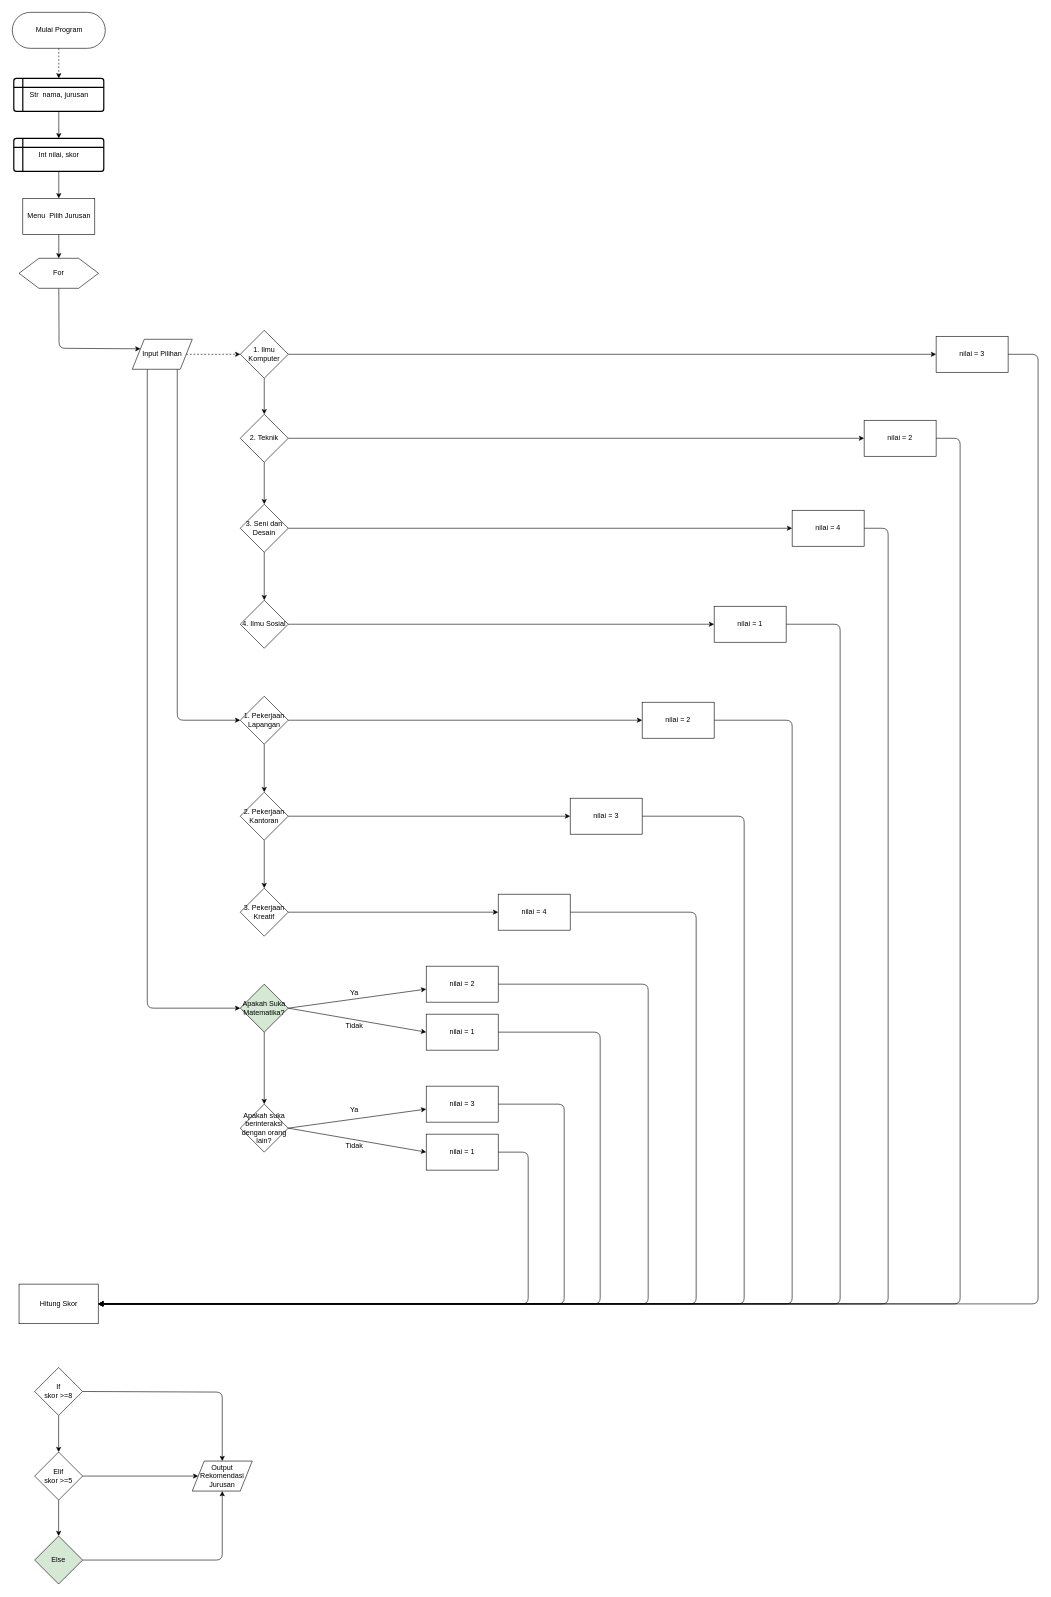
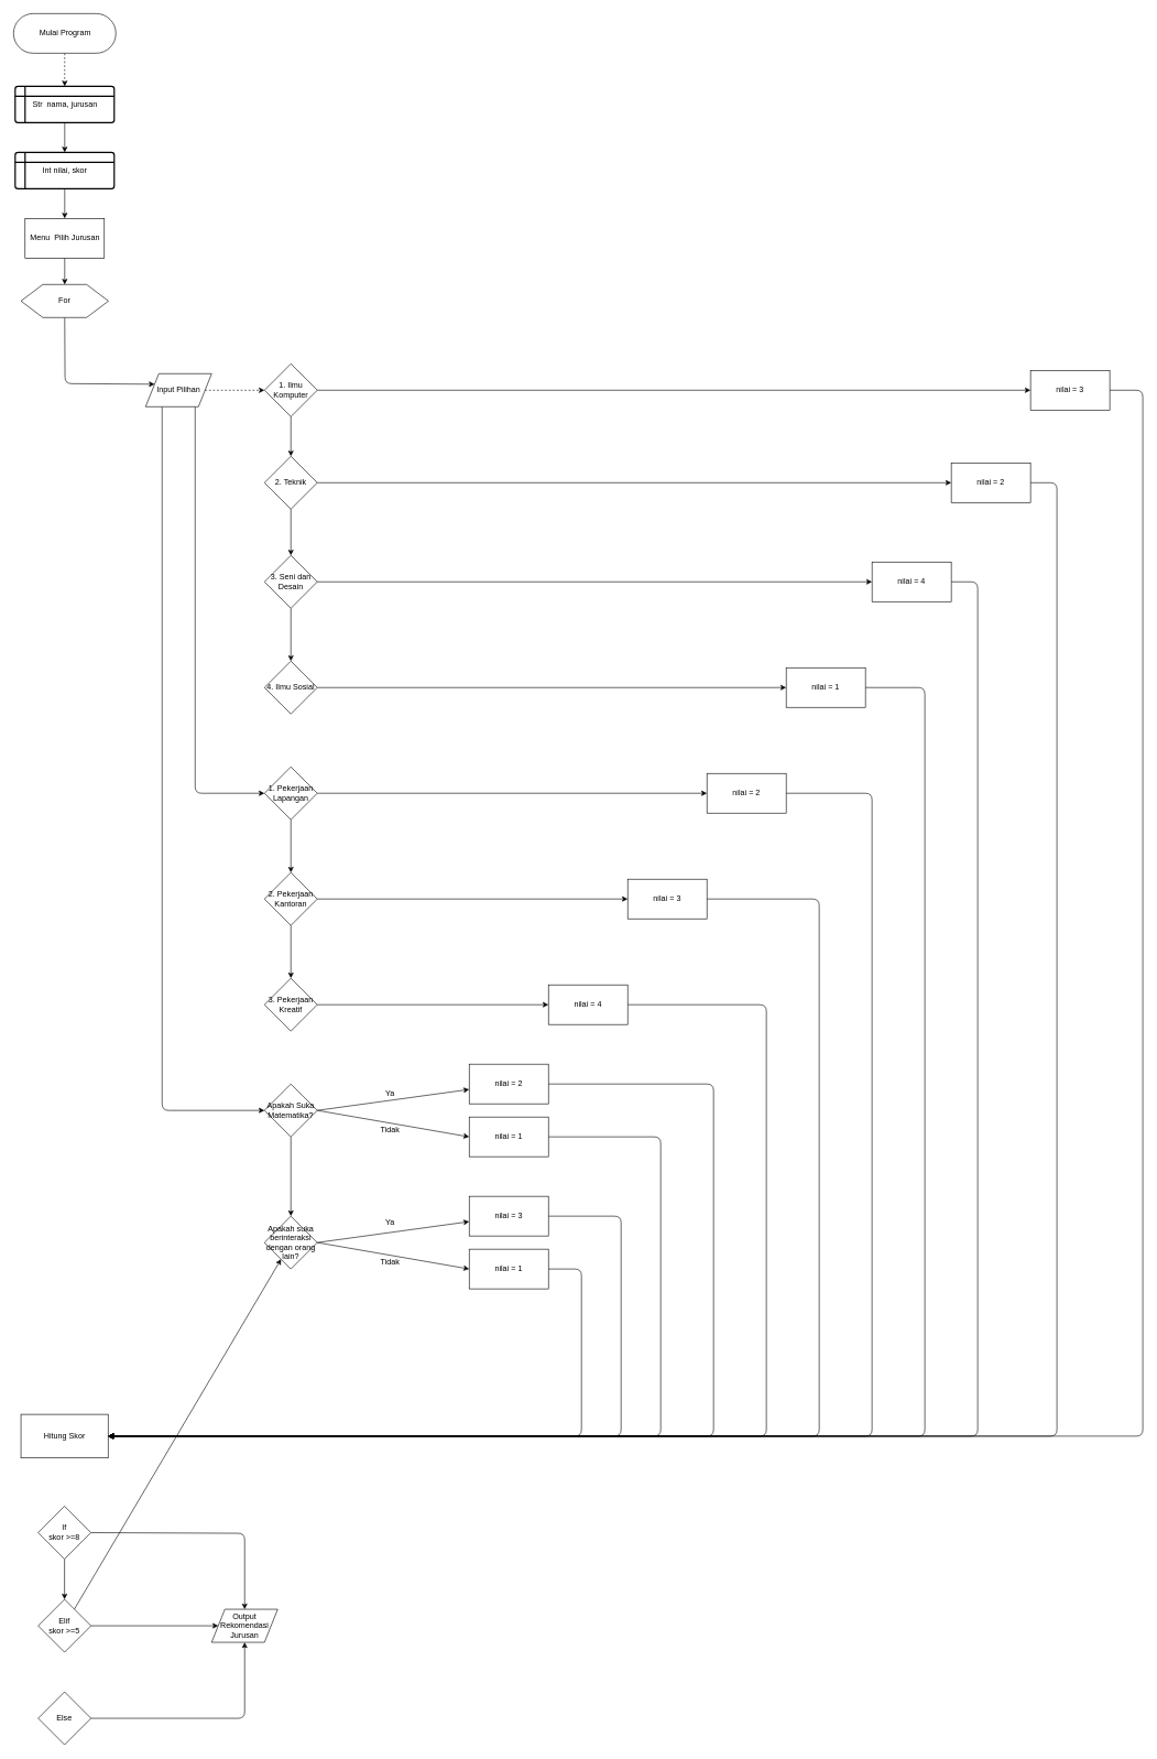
  <mxCell id="0" />
  <mxCell id="1" parent="0" />
  <mxCell id="2" style="edgeStyle=none;html=1;exitX=0.5;exitY=0.5;exitDx=0;exitDy=30;exitPerimeter=0;entryX=0.5;entryY=0;entryDx=0;entryDy=0;dashed=1;" parent="1" source="3" target="5" edge="1"><mxGeometry relative="1" as="geometry" /></mxCell>
  <mxCell id="3" value="Mulai Program" style="html=1;dashed=0;whitespace=wrap;shape=mxgraph.dfd.start" parent="1" vertex="1"><mxGeometry x="20" y="20" width="155" height="60" as="geometry" /></mxCell>
  <mxCell id="4" value="" style="edgeStyle=none;html=1;" parent="1" source="5" target="7" edge="1"><mxGeometry relative="1" as="geometry" /></mxCell>
  <mxCell id="5" value="Str&amp;nbsp; nama, jurusan" style="shape=internalStorage;whiteSpace=wrap;html=1;dx=15;dy=15;rounded=1;arcSize=8;strokeWidth=2;" parent="1" vertex="1"><mxGeometry x="22.5" y="130" width="150" height="55" as="geometry" /></mxCell>
  <mxCell id="6" style="edgeStyle=none;html=1;exitX=0.5;exitY=1;exitDx=0;exitDy=0;entryX=0.5;entryY=0;entryDx=0;entryDy=0;" parent="1" source="7" target="77" edge="1"><mxGeometry relative="1" as="geometry"><mxPoint x="190" y="340" as="targetPoint" /></mxGeometry></mxCell>
  <mxCell id="7" value="Int nilai, skor" style="shape=internalStorage;whiteSpace=wrap;html=1;dx=15;dy=15;rounded=1;arcSize=8;strokeWidth=2;" parent="1" vertex="1"><mxGeometry x="22.5" y="230" width="150" height="55" as="geometry" /></mxCell>
  <mxCell id="8" style="edgeStyle=none;html=1;exitX=0.5;exitY=1;exitDx=0;exitDy=0;entryX=0.5;entryY=0;entryDx=0;entryDy=0;" parent="1" source="77" target="10" edge="1"><mxGeometry relative="1" as="geometry"><mxPoint x="97.5" y="430" as="targetPoint" /><mxPoint x="97.5" y="380" as="sourcePoint" /></mxGeometry></mxCell>
  <mxCell id="9" style="edgeStyle=none;html=1;exitX=0.5;exitY=1;exitDx=0;exitDy=0;entryX=0;entryY=0.25;entryDx=0;entryDy=0;" parent="1" source="10" target="15" edge="1"><mxGeometry relative="1" as="geometry"><mxPoint x="97.5" y="540" as="targetPoint" /><Array as="points"><mxPoint x="98" y="580" /></Array></mxGeometry></mxCell>
  <mxCell id="10" value="For" style="shape=hexagon;perimeter=hexagonPerimeter2;whiteSpace=wrap;html=1;size=0.25" parent="1" vertex="1"><mxGeometry x="31.25" y="430" width="132.5" height="50" as="geometry" /></mxCell>
  <mxCell id="11" value="Hitung Skor" style="html=1;dashed=0;whitespace=wrap;" parent="1" vertex="1"><mxGeometry x="31.25" y="2140" width="132" height="66" as="geometry" /></mxCell>
  <mxCell id="12" value="" style="edgeStyle=none;html=1;dashed=1;" parent="1" source="15" target="18" edge="1"><mxGeometry relative="1" as="geometry" /></mxCell>
  <mxCell id="13" style="edgeStyle=none;html=1;exitX=0.75;exitY=1;exitDx=0;exitDy=0;entryX=0;entryY=0.5;entryDx=0;entryDy=0;" parent="1" source="15" target="46" edge="1"><mxGeometry relative="1" as="geometry"><Array as="points"><mxPoint x="295" y="1200" /></Array></mxGeometry></mxCell>
  <mxCell id="14" style="edgeStyle=none;html=1;exitX=0.25;exitY=1;exitDx=0;exitDy=0;entryX=0;entryY=0.5;entryDx=0;entryDy=0;" parent="1" source="15" target="55" edge="1"><mxGeometry relative="1" as="geometry"><mxPoint x="340" y="1970" as="targetPoint" /><Array as="points"><mxPoint x="245" y="1680" /></Array></mxGeometry></mxCell>
  <mxCell id="15" value="Input Pilihan" style="shape=parallelogram;perimeter=parallelogramPerimeter;whiteSpace=wrap;html=1;dashed=0;" parent="1" vertex="1"><mxGeometry x="220" y="565" width="100" height="50" as="geometry" /></mxCell>
  <mxCell id="16" value="" style="edgeStyle=none;html=1;" parent="1" source="18" target="21" edge="1"><mxGeometry relative="1" as="geometry" /></mxCell>
  <mxCell id="17" value="" style="edgeStyle=none;html=1;" parent="1" source="18" target="26" edge="1"><mxGeometry relative="1" as="geometry" /></mxCell>
  <mxCell id="18" value="1. Ilmu Komputer" style="rhombus;whiteSpace=wrap;html=1;dashed=0;" parent="1" vertex="1"><mxGeometry x="400" y="550" width="80" height="80" as="geometry" /></mxCell>
  <mxCell id="19" value="" style="edgeStyle=none;html=1;" parent="1" source="21" target="24" edge="1"><mxGeometry relative="1" as="geometry" /></mxCell>
  <mxCell id="20" value="" style="edgeStyle=none;html=1;" parent="1" source="21" target="28" edge="1"><mxGeometry relative="1" as="geometry" /></mxCell>
  <mxCell id="21" value="2. Teknik" style="rhombus;whiteSpace=wrap;html=1;dashed=0;" parent="1" vertex="1"><mxGeometry x="400" y="690" width="80" height="80" as="geometry" /></mxCell>
  <mxCell id="22" value="" style="edgeStyle=none;html=1;" parent="1" source="24" target="30" edge="1"><mxGeometry relative="1" as="geometry" /></mxCell>
  <mxCell id="23" value="" style="edgeStyle=none;html=1;" parent="1" source="24" target="41" edge="1"><mxGeometry relative="1" as="geometry" /></mxCell>
  <mxCell id="24" value="3. Seni dan Desain" style="rhombus;whiteSpace=wrap;html=1;dashed=0;" parent="1" vertex="1"><mxGeometry x="400" y="840" width="80" height="80" as="geometry" /></mxCell>
  <mxCell id="25" style="edgeStyle=none;html=1;exitX=1;exitY=0.5;exitDx=0;exitDy=0;entryX=1;entryY=0.5;entryDx=0;entryDy=0;" parent="1" source="26" target="11" edge="1"><mxGeometry relative="1" as="geometry"><mxPoint x="940" y="2328" as="targetPoint" /><Array as="points"><mxPoint x="1730" y="590" /><mxPoint x="1730" y="2173" /></Array></mxGeometry></mxCell>
  <mxCell id="26" value="nilai = 3" style="whiteSpace=wrap;html=1;dashed=0;" parent="1" vertex="1"><mxGeometry x="1560" y="560" width="120" height="60" as="geometry" /></mxCell>
  <mxCell id="27" style="edgeStyle=none;html=1;exitX=1;exitY=0.5;exitDx=0;exitDy=0;entryX=1;entryY=0.5;entryDx=0;entryDy=0;" parent="1" source="28" target="11" edge="1"><mxGeometry relative="1" as="geometry"><mxPoint x="940" y="2208.75" as="targetPoint" /><Array as="points"><mxPoint x="1600" y="730" /><mxPoint x="1600" y="2173" /></Array></mxGeometry></mxCell>
  <mxCell id="28" value="nilai = 2" style="whiteSpace=wrap;html=1;dashed=0;" parent="1" vertex="1"><mxGeometry x="1440" y="700" width="120" height="60" as="geometry" /></mxCell>
  <mxCell id="29" style="edgeStyle=none;html=1;exitX=1;exitY=0.5;exitDx=0;exitDy=0;entryX=1;entryY=0.5;entryDx=0;entryDy=0;" parent="1" source="30" target="11" edge="1"><mxGeometry relative="1" as="geometry"><mxPoint x="680" y="2280" as="targetPoint" /><Array as="points"><mxPoint x="1480" y="880" /><mxPoint x="1480" y="2173" /></Array></mxGeometry></mxCell>
  <mxCell id="30" value="nilai = 4" style="whiteSpace=wrap;html=1;dashed=0;" parent="1" vertex="1"><mxGeometry x="1320" y="850" width="120" height="60" as="geometry" /></mxCell>
  <mxCell id="31" value="" style="edgeStyle=none;html=1;" parent="1" source="33" target="36" edge="1"><mxGeometry relative="1" as="geometry" /></mxCell>
  <mxCell id="32" style="edgeStyle=none;html=1;exitX=1;exitY=0.5;exitDx=0;exitDy=0;entryX=0.5;entryY=0;entryDx=0;entryDy=0;" parent="1" source="33" target="39" edge="1"><mxGeometry relative="1" as="geometry"><Array as="points"><mxPoint x="370" y="2320" /></Array></mxGeometry></mxCell>
  <mxCell id="33" value="If&lt;br&gt;skor &amp;gt;=8" style="rhombus;whiteSpace=wrap;html=1;dashed=0;" parent="1" vertex="1"><mxGeometry x="57.25" y="2279" width="80" height="80" as="geometry" /></mxCell>
- <mxCell id="34" value="" style="edgeStyle=none;html=1;" parent="1" source="36" target="38" edge="1"><mxGeometry relative="1" as="geometry" /></mxCell>
+ <mxCell id="34" value="" style="edgeStyle=none;html=1;" parent="1" source="36" target="58" edge="1"><mxGeometry relative="1" as="geometry" /></mxCell>
  <mxCell id="35" style="edgeStyle=none;html=1;exitX=1;exitY=0.5;exitDx=0;exitDy=0;" parent="1" source="36" target="39" edge="1"><mxGeometry relative="1" as="geometry" /></mxCell>
  <mxCell id="36" value="Elif&lt;br&gt;skor &amp;gt;=5" style="rhombus;whiteSpace=wrap;html=1;dashed=0;" parent="1" vertex="1"><mxGeometry x="57.25" y="2420" width="80" height="80" as="geometry" /></mxCell>
  <mxCell id="37" style="edgeStyle=none;html=1;exitX=1;exitY=0.5;exitDx=0;exitDy=0;entryX=0.5;entryY=1;entryDx=0;entryDy=0;" parent="1" source="38" target="39" edge="1"><mxGeometry relative="1" as="geometry"><Array as="points"><mxPoint x="370" y="2600" /></Array></mxGeometry></mxCell>
- <mxCell id="38" value="Else" style="rhombus;whiteSpace=wrap;html=1;dashed=0;fillColor=#d5e8d4;" parent="1" vertex="1"><mxGeometry x="57.25" y="2560" width="80" height="80" as="geometry" /></mxCell>
+ <mxCell id="38" value="Else" style="rhombus;whiteSpace=wrap;html=1;dashed=0;" parent="1" vertex="1"><mxGeometry x="57.25" y="2560" width="80" height="80" as="geometry" /></mxCell>
  <mxCell id="39" value="Output Rekomendasi Jurusan" style="shape=parallelogram;perimeter=parallelogramPerimeter;whiteSpace=wrap;html=1;dashed=0;" parent="1" vertex="1"><mxGeometry x="320" y="2435" width="100" height="50" as="geometry" /></mxCell>
  <mxCell id="40" value="" style="edgeStyle=none;html=1;" parent="1" source="41" target="43" edge="1"><mxGeometry relative="1" as="geometry" /></mxCell>
  <mxCell id="41" value="4. Ilmu Sosial" style="rhombus;whiteSpace=wrap;html=1;dashed=0;" parent="1" vertex="1"><mxGeometry x="400" y="1000" width="80" height="80" as="geometry" /></mxCell>
  <mxCell id="42" style="edgeStyle=none;html=1;exitX=1;exitY=0.5;exitDx=0;exitDy=0;entryX=1;entryY=0.5;entryDx=0;entryDy=0;" parent="1" source="43" target="11" edge="1"><mxGeometry relative="1" as="geometry"><Array as="points"><mxPoint x="1400" y="1040" /><mxPoint x="1400" y="2173" /></Array></mxGeometry></mxCell>
  <mxCell id="43" value="nilai = 1" style="whiteSpace=wrap;html=1;dashed=0;" parent="1" vertex="1"><mxGeometry x="1190" y="1010" width="120" height="60" as="geometry" /></mxCell>
  <mxCell id="44" value="" style="edgeStyle=none;html=1;" parent="1" source="46" target="49" edge="1"><mxGeometry relative="1" as="geometry" /></mxCell>
  <mxCell id="45" value="" style="edgeStyle=none;html=1;" parent="1" source="46" target="60" edge="1"><mxGeometry relative="1" as="geometry" /></mxCell>
  <mxCell id="46" value="1. Pekerjaan Lapangan" style="rhombus;whiteSpace=wrap;html=1;dashed=0;" parent="1" vertex="1"><mxGeometry x="400" y="1160" width="80" height="80" as="geometry" /></mxCell>
  <mxCell id="47" value="" style="edgeStyle=none;html=1;" parent="1" source="49" target="51" edge="1"><mxGeometry relative="1" as="geometry" /></mxCell>
  <mxCell id="48" value="" style="edgeStyle=none;html=1;" parent="1" source="49" target="62" edge="1"><mxGeometry relative="1" as="geometry" /></mxCell>
  <mxCell id="49" value="2. Pekerjaan Kantoran" style="rhombus;whiteSpace=wrap;html=1;dashed=0;" parent="1" vertex="1"><mxGeometry x="400" y="1320" width="80" height="80" as="geometry" /></mxCell>
  <mxCell id="50" value="" style="edgeStyle=none;html=1;" parent="1" source="51" target="64" edge="1"><mxGeometry relative="1" as="geometry" /></mxCell>
  <mxCell id="51" value="3. Pekerjaan Kreatif" style="rhombus;whiteSpace=wrap;html=1;dashed=0;" parent="1" vertex="1"><mxGeometry x="400" y="1480" width="80" height="80" as="geometry" /></mxCell>
  <mxCell id="52" value="" style="edgeStyle=none;html=1;" parent="1" source="55" target="58" edge="1"><mxGeometry relative="1" as="geometry" /></mxCell>
  <mxCell id="53" style="edgeStyle=none;html=1;exitX=1;exitY=0.5;exitDx=0;exitDy=0;" parent="1" source="55" target="66" edge="1"><mxGeometry relative="1" as="geometry" /></mxCell>
  <mxCell id="54" style="edgeStyle=none;html=1;exitX=1;exitY=0.5;exitDx=0;exitDy=0;entryX=0;entryY=0.5;entryDx=0;entryDy=0;" parent="1" source="55" target="68" edge="1"><mxGeometry relative="1" as="geometry" /></mxCell>
- <mxCell id="55" value="Apakah Suka Matematika?" style="rhombus;whiteSpace=wrap;html=1;dashed=0;fillColor=#d5e8d4;" parent="1" vertex="1"><mxGeometry x="400" y="1640" width="80" height="80" as="geometry" /></mxCell>
+ <mxCell id="55" value="Apakah Suka Matematika?" style="rhombus;whiteSpace=wrap;html=1;dashed=0;" parent="1" vertex="1"><mxGeometry x="400" y="1640" width="80" height="80" as="geometry" /></mxCell>
  <mxCell id="56" value="" style="edgeStyle=none;html=1;exitX=1;exitY=0.5;exitDx=0;exitDy=0;" parent="1" source="58" target="70" edge="1"><mxGeometry relative="1" as="geometry" /></mxCell>
  <mxCell id="57" style="edgeStyle=none;html=1;exitX=1;exitY=0.5;exitDx=0;exitDy=0;entryX=0;entryY=0.5;entryDx=0;entryDy=0;" parent="1" source="58" target="72" edge="1"><mxGeometry relative="1" as="geometry"><mxPoint x="680" y="1960" as="targetPoint" /></mxGeometry></mxCell>
  <mxCell id="58" value="Apakah suka berinteraksi dengan orang lain?" style="rhombus;whiteSpace=wrap;html=1;dashed=0;" parent="1" vertex="1"><mxGeometry x="400" y="1840" width="80" height="80" as="geometry" /></mxCell>
  <mxCell id="59" style="edgeStyle=none;html=1;exitX=1;exitY=0.5;exitDx=0;exitDy=0;entryX=1;entryY=0.5;entryDx=0;entryDy=0;" parent="1" source="60" target="11" edge="1"><mxGeometry relative="1" as="geometry"><Array as="points"><mxPoint x="1320" y="1200" /><mxPoint x="1320" y="2173" /></Array></mxGeometry></mxCell>
  <mxCell id="60" value="nilai = 2" style="whiteSpace=wrap;html=1;dashed=0;" parent="1" vertex="1"><mxGeometry x="1070" y="1170" width="120" height="60" as="geometry" /></mxCell>
  <mxCell id="61" style="edgeStyle=none;html=1;exitX=1;exitY=0.5;exitDx=0;exitDy=0;entryX=1;entryY=0.5;entryDx=0;entryDy=0;" parent="1" source="62" target="11" edge="1"><mxGeometry relative="1" as="geometry"><Array as="points"><mxPoint x="1240" y="1360" /><mxPoint x="1240" y="2173" /></Array></mxGeometry></mxCell>
  <mxCell id="62" value="nilai = 3" style="whiteSpace=wrap;html=1;dashed=0;" parent="1" vertex="1"><mxGeometry x="950" y="1330" width="120" height="60" as="geometry" /></mxCell>
  <mxCell id="63" style="edgeStyle=none;html=1;exitX=1;exitY=0.5;exitDx=0;exitDy=0;entryX=1;entryY=0.5;entryDx=0;entryDy=0;" parent="1" source="64" target="11" edge="1"><mxGeometry relative="1" as="geometry"><Array as="points"><mxPoint x="1160" y="1520" /><mxPoint x="1160" y="2173" /></Array></mxGeometry></mxCell>
  <mxCell id="64" value="nilai = 4" style="whiteSpace=wrap;html=1;dashed=0;" parent="1" vertex="1"><mxGeometry x="830" y="1490" width="120" height="60" as="geometry" /></mxCell>
  <mxCell id="65" style="edgeStyle=none;html=1;exitX=1;exitY=0.5;exitDx=0;exitDy=0;entryX=1;entryY=0.5;entryDx=0;entryDy=0;" parent="1" source="66" target="11" edge="1"><mxGeometry relative="1" as="geometry"><Array as="points"><mxPoint x="1080" y="1640" /><mxPoint x="1080" y="2173" /></Array></mxGeometry></mxCell>
  <mxCell id="66" value="nilai = 2" style="whiteSpace=wrap;html=1;dashed=0;" parent="1" vertex="1"><mxGeometry x="710" y="1610" width="120" height="60" as="geometry" /></mxCell>
  <mxCell id="67" style="edgeStyle=none;html=1;exitX=1;exitY=0.5;exitDx=0;exitDy=0;entryX=1;entryY=0.5;entryDx=0;entryDy=0;" parent="1" source="68" target="11" edge="1"><mxGeometry relative="1" as="geometry"><Array as="points"><mxPoint x="1000" y="1720" /><mxPoint x="1000" y="2173" /></Array></mxGeometry></mxCell>
  <mxCell id="68" value="nilai = 1" style="whiteSpace=wrap;html=1;dashed=0;" parent="1" vertex="1"><mxGeometry x="710" y="1690" width="120" height="60" as="geometry" /></mxCell>
  <mxCell id="69" style="edgeStyle=none;html=1;exitX=1;exitY=0.5;exitDx=0;exitDy=0;entryX=1;entryY=0.5;entryDx=0;entryDy=0;" parent="1" source="70" target="11" edge="1"><mxGeometry relative="1" as="geometry"><mxPoint x="940" y="1930" as="targetPoint" /><Array as="points"><mxPoint x="940" y="1840" /><mxPoint x="940" y="2173" /></Array></mxGeometry></mxCell>
  <mxCell id="70" value="nilai = 3" style="whiteSpace=wrap;html=1;dashed=0;" parent="1" vertex="1"><mxGeometry x="710" y="1810" width="120" height="60" as="geometry" /></mxCell>
  <mxCell id="71" style="edgeStyle=none;html=1;exitX=1;exitY=0.5;exitDx=0;exitDy=0;entryX=1;entryY=0.5;entryDx=0;entryDy=0;" parent="1" source="72" target="11" edge="1"><mxGeometry relative="1" as="geometry"><Array as="points"><mxPoint x="880" y="1920" /><mxPoint x="880" y="2173" /></Array></mxGeometry></mxCell>
  <mxCell id="72" value="nilai = 1" style="whiteSpace=wrap;html=1;dashed=0;" parent="1" vertex="1"><mxGeometry x="710" y="1890" width="120" height="60" as="geometry" /></mxCell>
  <mxCell id="73" value="Ya" style="text;html=1;align=center;verticalAlign=middle;resizable=0;points=[];autosize=1;strokeColor=none;fillColor=none;" parent="1" vertex="1"><mxGeometry x="570" y="1640" width="40" height="30" as="geometry" /></mxCell>
  <mxCell id="74" value="Tidak" style="text;html=1;align=center;verticalAlign=middle;resizable=0;points=[];autosize=1;strokeColor=none;fillColor=none;" parent="1" vertex="1"><mxGeometry x="565" y="1695" width="50" height="30" as="geometry" /></mxCell>
  <mxCell id="75" value="Ya" style="text;html=1;align=center;verticalAlign=middle;resizable=0;points=[];autosize=1;strokeColor=none;fillColor=none;" parent="1" vertex="1"><mxGeometry x="570" y="1835" width="40" height="30" as="geometry" /></mxCell>
  <mxCell id="76" value="Tidak" style="text;html=1;align=center;verticalAlign=middle;resizable=0;points=[];autosize=1;strokeColor=none;fillColor=none;" parent="1" vertex="1"><mxGeometry x="565" y="1895" width="50" height="30" as="geometry" /></mxCell>
  <mxCell id="77" value="Menu&amp;nbsp; Pilih Jurusan" style="whiteSpace=wrap;html=1;" parent="1" vertex="1"><mxGeometry x="37.5" y="330" width="120" height="60" as="geometry" /></mxCell>
